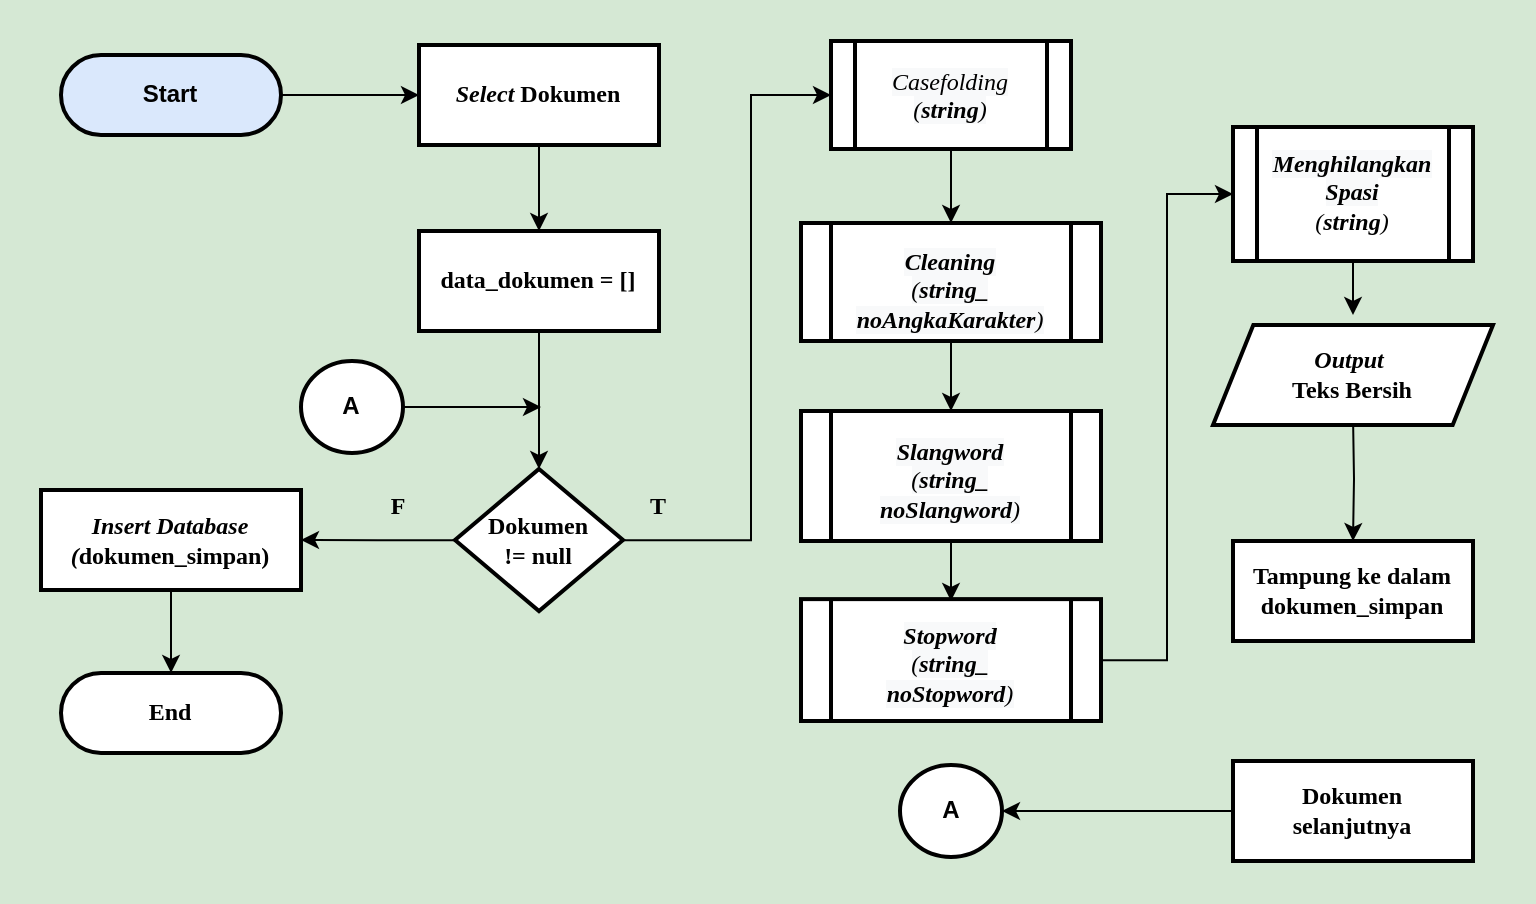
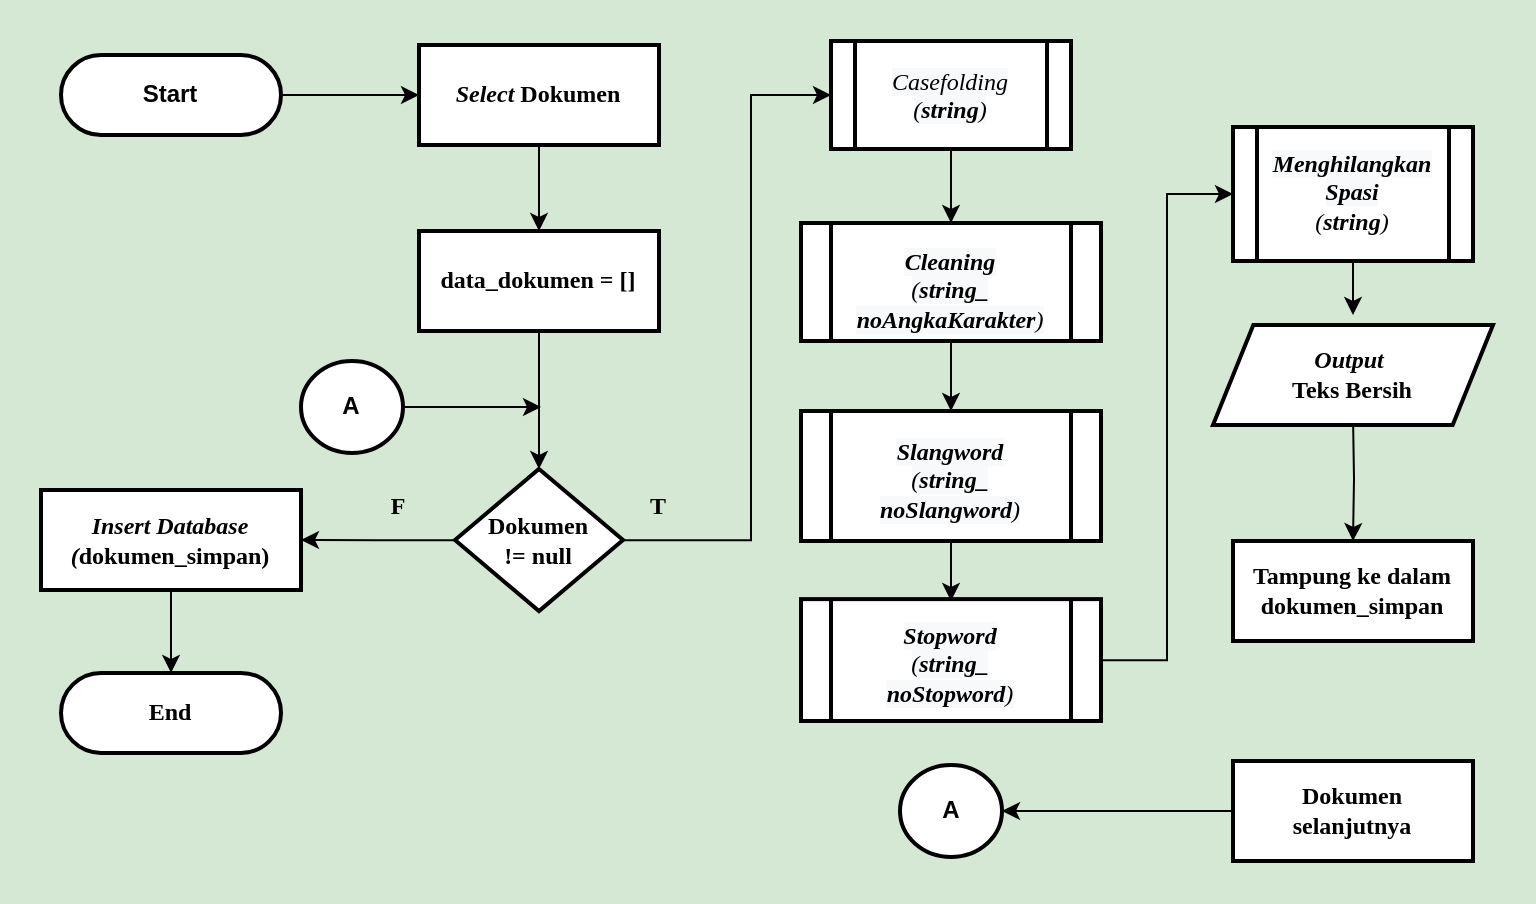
  <mxCell id="0" />
  <mxCell id="1" parent="0" />
  <mxCell id="2" style="edgeStyle=orthogonalEdgeStyle;rounded=0;orthogonalLoop=1;jettySize=auto;html=1;entryX=0.5;entryY=0;entryDx=0;entryDy=0;" parent="1" source="3" edge="1"><mxGeometry relative="1" as="geometry"><mxPoint x="676" y="157" as="targetPoint" /></mxGeometry></mxCell>
  <mxCell id="3" value="" style="verticalLabelPosition=bottom;verticalAlign=top;html=1;shape=process;whiteSpace=wrap;rounded=1;size=0.1;arcSize=0;strokeWidth=2;" parent="1" vertex="1"><mxGeometry x="616" y="63" width="120" height="67" as="geometry" /></mxCell>
  <mxCell id="4" style="edgeStyle=orthogonalEdgeStyle;rounded=0;orthogonalLoop=1;jettySize=auto;html=1;entryX=0;entryY=0.5;entryDx=0;entryDy=0;" parent="1" source="5" target="3" edge="1"><mxGeometry relative="1" as="geometry"><mxPoint x="575" y="56" as="targetPoint" /></mxGeometry></mxCell>
  <mxCell id="5" value="" style="verticalLabelPosition=bottom;verticalAlign=top;html=1;shape=process;whiteSpace=wrap;rounded=1;size=0.1;arcSize=0;strokeWidth=2;" parent="1" vertex="1"><mxGeometry x="400" y="299.06" width="150" height="60.94" as="geometry" /></mxCell>
  <mxCell id="6" style="edgeStyle=orthogonalEdgeStyle;rounded=0;orthogonalLoop=1;jettySize=auto;html=1;" parent="1" source="7" edge="1"><mxGeometry relative="1" as="geometry"><mxPoint x="475" y="300" as="targetPoint" /></mxGeometry></mxCell>
  <mxCell id="7" value="" style="verticalLabelPosition=bottom;verticalAlign=top;html=1;shape=process;whiteSpace=wrap;rounded=1;size=0.1;arcSize=0;strokeWidth=2;" parent="1" vertex="1"><mxGeometry x="400" y="205" width="150" height="65" as="geometry" /></mxCell>
  <mxCell id="8" style="edgeStyle=orthogonalEdgeStyle;rounded=0;orthogonalLoop=1;jettySize=auto;html=1;entryX=0.5;entryY=0;entryDx=0;entryDy=0;" parent="1" source="9" target="7" edge="1"><mxGeometry relative="1" as="geometry" /></mxCell>
  <mxCell id="9" value="" style="verticalLabelPosition=bottom;verticalAlign=top;html=1;shape=process;whiteSpace=wrap;rounded=1;size=0.1;arcSize=0;strokeWidth=2;" parent="1" vertex="1"><mxGeometry x="400" y="111" width="150" height="59" as="geometry" /></mxCell>
  <mxCell id="10" style="edgeStyle=orthogonalEdgeStyle;rounded=0;orthogonalLoop=1;jettySize=auto;html=1;entryX=0.5;entryY=0;entryDx=0;entryDy=0;" parent="1" source="11" target="9" edge="1"><mxGeometry relative="1" as="geometry" /></mxCell>
  <mxCell id="11" value="" style="verticalLabelPosition=bottom;verticalAlign=top;html=1;shape=process;whiteSpace=wrap;rounded=1;size=0.1;arcSize=0;strokeWidth=2;" parent="1" vertex="1"><mxGeometry x="415" y="20" width="120" height="54" as="geometry" /></mxCell>
  <mxCell id="12" style="edgeStyle=orthogonalEdgeStyle;rounded=0;orthogonalLoop=1;jettySize=auto;html=1;entryX=0.5;entryY=0;entryDx=0;entryDy=0;entryPerimeter=0;fontSize=12;" parent="1" edge="1"><mxGeometry relative="1" as="geometry"><mxPoint x="75" y="376" as="sourcePoint" /><Array as="points"><mxPoint x="75" y="416" /><mxPoint x="175" y="416" /><mxPoint x="175" y="76" /><mxPoint x="275" y="76" /></Array></mxGeometry></mxCell>
  <mxCell id="13" value="&lt;b&gt;&lt;font face=&quot;Times New Roman&quot;&gt;End&lt;/font&gt;&lt;/b&gt;" style="rounded=1;whiteSpace=wrap;html=1;absoluteArcSize=1;arcSize=140;strokeWidth=2;fontSize=12;" parent="1" vertex="1"><mxGeometry x="30" y="335.94" width="110" height="40" as="geometry" /></mxCell>
  <mxCell id="14" style="edgeStyle=orthogonalEdgeStyle;rounded=0;orthogonalLoop=1;jettySize=auto;html=1;" parent="1" source="15" target="17" edge="1"><mxGeometry relative="1" as="geometry" /></mxCell>
- <mxCell id="15" value="&lt;b style=&quot;font-size: 12px&quot;&gt;Start&lt;/b&gt;" style="rounded=1;whiteSpace=wrap;html=1;absoluteArcSize=1;arcSize=140;strokeWidth=2;fontSize=12;fillColor=#dae8fc;" parent="1" vertex="1"><mxGeometry x="30" y="27" width="110" height="40" as="geometry" /></mxCell>
+ <mxCell id="15" value="&lt;b style=&quot;font-size: 12px&quot;&gt;Start&lt;/b&gt;" style="rounded=1;whiteSpace=wrap;html=1;absoluteArcSize=1;arcSize=140;strokeWidth=2;fontSize=12;" parent="1" vertex="1"><mxGeometry x="30" y="27" width="110" height="40" as="geometry" /></mxCell>
  <mxCell id="16" style="edgeStyle=orthogonalEdgeStyle;rounded=0;orthogonalLoop=1;jettySize=auto;html=1;entryX=0.5;entryY=0;entryDx=0;entryDy=0;" parent="1" source="17" target="19" edge="1"><mxGeometry relative="1" as="geometry"><mxPoint x="269" y="117" as="targetPoint" /></mxGeometry></mxCell>
  <mxCell id="17" value="&lt;b&gt;&lt;font face=&quot;Times New Roman&quot;&gt;&lt;i&gt;Select &lt;/i&gt;Dokumen&lt;/font&gt;&lt;/b&gt;" style="rounded=1;whiteSpace=wrap;html=1;absoluteArcSize=1;arcSize=0;strokeWidth=2;fontSize=12;" parent="1" vertex="1"><mxGeometry x="209" y="22" width="120" height="50" as="geometry" /></mxCell>
  <mxCell id="18" style="edgeStyle=orthogonalEdgeStyle;rounded=0;orthogonalLoop=1;jettySize=auto;html=1;entryX=0.5;entryY=0;entryDx=0;entryDy=0;entryPerimeter=0;" parent="1" source="19" target="22" edge="1"><mxGeometry relative="1" as="geometry" /></mxCell>
  <mxCell id="19" value="&lt;b&gt;&lt;font face=&quot;Times New Roman&quot;&gt;data_dokumen = []&lt;/font&gt;&lt;/b&gt;" style="rounded=1;whiteSpace=wrap;html=1;absoluteArcSize=1;arcSize=0;strokeWidth=2;fontSize=12;" parent="1" vertex="1"><mxGeometry x="209" y="115" width="120" height="50" as="geometry" /></mxCell>
  <mxCell id="20" style="edgeStyle=orthogonalEdgeStyle;rounded=0;orthogonalLoop=1;jettySize=auto;html=1;entryX=0;entryY=0.5;entryDx=0;entryDy=0;" parent="1" source="22" edge="1"><mxGeometry relative="1" as="geometry"><mxPoint x="415" y="47" as="targetPoint" /><Array as="points"><mxPoint x="375" y="270" /><mxPoint x="375" y="47" /></Array></mxGeometry></mxCell>
  <mxCell id="21" style="edgeStyle=orthogonalEdgeStyle;rounded=0;orthogonalLoop=1;jettySize=auto;html=1;entryX=1;entryY=0.5;entryDx=0;entryDy=0;" parent="1" source="22" target="24" edge="1"><mxGeometry relative="1" as="geometry" /></mxCell>
  <mxCell id="22" value="&lt;font face=&quot;Times New Roman&quot;&gt;Dokumen&lt;br&gt;!= null&lt;/font&gt;" style="strokeWidth=2;html=1;shape=mxgraph.flowchart.decision;whiteSpace=wrap;rounded=1;fontStyle=1" parent="1" vertex="1"><mxGeometry x="227" y="233.97" width="84" height="71.06" as="geometry" /></mxCell>
  <mxCell id="23" style="edgeStyle=orthogonalEdgeStyle;rounded=0;orthogonalLoop=1;jettySize=auto;html=1;entryX=0.5;entryY=0;entryDx=0;entryDy=0;" parent="1" source="24" target="13" edge="1"><mxGeometry relative="1" as="geometry" /></mxCell>
  <mxCell id="24" value="&lt;b&gt;&lt;font face=&quot;Times New Roman&quot;&gt;&lt;i&gt;Insert Database&lt;br&gt;(&lt;/i&gt;dokumen_simpan)&lt;/font&gt;&lt;br&gt;&lt;/b&gt;" style="rounded=1;whiteSpace=wrap;html=1;absoluteArcSize=1;arcSize=0;strokeWidth=2;fontSize=12;" parent="1" vertex="1"><mxGeometry x="20" y="244.5" width="130" height="50" as="geometry" /></mxCell>
  <mxCell id="25" value="&lt;font face=&quot;Times New Roman&quot;&gt;T&lt;/font&gt;" style="text;html=1;strokeColor=none;fillColor=none;align=center;verticalAlign=middle;whiteSpace=wrap;rounded=0;fontStyle=1" parent="1" vertex="1"><mxGeometry x="309" y="243.06" width="40" height="20" as="geometry" /></mxCell>
  <mxCell id="26" value="&lt;font face=&quot;Times New Roman&quot;&gt;F&lt;/font&gt;" style="text;html=1;strokeColor=none;fillColor=none;align=center;verticalAlign=middle;whiteSpace=wrap;rounded=0;fontStyle=1" parent="1" vertex="1"><mxGeometry x="179" y="243" width="40" height="20" as="geometry" /></mxCell>
  <mxCell id="27" value="&lt;font face=&quot;Times New Roman&quot;&gt;&lt;b&gt;Tampung ke dalam&lt;br&gt;&lt;/b&gt;&lt;b&gt;dokumen_simpan&lt;/b&gt;&lt;/font&gt;&lt;b&gt;&lt;br&gt;&lt;/b&gt;" style="whiteSpace=wrap;html=1;absoluteArcSize=1;arcSize=0;strokeWidth=2;fontSize=12;rounded=0;" parent="1" vertex="1"><mxGeometry x="616" y="270" width="120" height="50" as="geometry" /></mxCell>
  <mxCell id="28" style="edgeStyle=orthogonalEdgeStyle;rounded=0;orthogonalLoop=1;jettySize=auto;html=1;entryX=1;entryY=0.5;entryDx=0;entryDy=0;entryPerimeter=0;" parent="1" source="29" target="39" edge="1"><mxGeometry relative="1" as="geometry" /></mxCell>
  <mxCell id="29" value="&lt;font face=&quot;Times New Roman&quot;&gt;Dokumen&lt;br&gt;selanjutnya&lt;/font&gt;" style="rounded=1;whiteSpace=wrap;html=1;absoluteArcSize=1;arcSize=0;strokeWidth=2;fontSize=12;fontStyle=1" parent="1" vertex="1"><mxGeometry x="616" y="380" width="120" height="50" as="geometry" /></mxCell>
  <mxCell id="30" value="&lt;i style=&quot;text-indent: 0px ; background-color: rgb(248 , 249 , 250)&quot;&gt;&lt;font face=&quot;Times New Roman&quot;&gt;&lt;b style=&quot;color: rgb(0 , 0 , 0) ; font-size: 12px ; font-weight: 400 ; letter-spacing: normal ; text-transform: none ; word-spacing: 0px&quot;&gt;Casefolding&lt;/b&gt;&lt;br&gt;&lt;b style=&quot;color: rgb(0 , 0 , 0) ; font-size: 12px ; font-weight: 400 ; letter-spacing: normal ; text-transform: none ; word-spacing: 0px&quot;&gt;(&lt;/b&gt;&lt;span style=&quot;font-size: 12px&quot;&gt;&lt;b&gt;string&lt;/b&gt;&lt;/span&gt;&lt;b style=&quot;color: rgb(0 , 0 , 0) ; font-size: 12px ; font-weight: 400 ; letter-spacing: normal ; text-transform: none ; word-spacing: 0px&quot;&gt;)&lt;/b&gt;&lt;/font&gt;&lt;/i&gt;" style="text;whiteSpace=wrap;html=1;align=center;" parent="1" vertex="1"><mxGeometry x="430" y="27" width="90" height="40" as="geometry" /></mxCell>
  <mxCell id="31" value="&lt;font face=&quot;Times New Roman&quot;&gt;&lt;b style=&quot;color: rgb(0 , 0 , 0) ; font-size: 12px ; font-style: normal ; letter-spacing: normal ; text-indent: 0px ; text-transform: none ; word-spacing: 0px ; background-color: rgb(248 , 249 , 250)&quot;&gt;&lt;i&gt;Cleaning&lt;br&gt;&lt;/i&gt;&lt;/b&gt;&lt;i style=&quot;text-indent: 0px ; background-color: rgb(248 , 249 , 250)&quot;&gt;&lt;b style=&quot;color: rgb(0 , 0 , 0) ; font-size: 12px ; font-weight: 400 ; letter-spacing: normal ; text-transform: none ; word-spacing: 0px&quot;&gt;(&lt;/b&gt;&lt;span style=&quot;font-size: 12px&quot;&gt;&lt;b&gt;string_&lt;br&gt;noAngkaKarakter&lt;/b&gt;&lt;/span&gt;&lt;b style=&quot;color: rgb(0 , 0 , 0) ; font-size: 12px ; font-weight: 400 ; letter-spacing: normal ; text-transform: none ; word-spacing: 0px&quot;&gt;)&lt;/b&gt;&lt;/i&gt;&lt;/font&gt;" style="text;whiteSpace=wrap;html=1;align=center;" parent="1" vertex="1"><mxGeometry x="430" y="117" width="90" height="53" as="geometry" /></mxCell>
  <mxCell id="32" value="&lt;font face=&quot;Times New Roman&quot;&gt;&lt;b style=&quot;color: rgb(0 , 0 , 0) ; font-size: 12px ; font-style: normal ; letter-spacing: normal ; text-indent: 0px ; text-transform: none ; word-spacing: 0px ; background-color: rgb(248 , 249 , 250)&quot;&gt;&lt;i&gt;Slangword&lt;br&gt;&lt;/i&gt;&lt;/b&gt;&lt;i style=&quot;text-indent: 0px ; background-color: rgb(248 , 249 , 250)&quot;&gt;&lt;b style=&quot;color: rgb(0 , 0 , 0) ; font-size: 12px ; font-weight: 400 ; letter-spacing: normal ; text-transform: none ; word-spacing: 0px&quot;&gt;(&lt;/b&gt;&lt;span style=&quot;font-size: 12px&quot;&gt;&lt;b&gt;string_&lt;br&gt;noSlangword&lt;/b&gt;&lt;/span&gt;&lt;b style=&quot;color: rgb(0 , 0 , 0) ; font-size: 12px ; font-weight: 400 ; letter-spacing: normal ; text-transform: none ; word-spacing: 0px&quot;&gt;)&lt;/b&gt;&lt;/i&gt;&lt;/font&gt;" style="text;whiteSpace=wrap;html=1;align=center;" parent="1" vertex="1"><mxGeometry x="430" y="212" width="90" height="40" as="geometry" /></mxCell>
  <mxCell id="33" value="&lt;font face=&quot;Times New Roman&quot;&gt;&lt;b style=&quot;color: rgb(0 , 0 , 0) ; font-size: 12px ; font-style: normal ; letter-spacing: normal ; text-indent: 0px ; text-transform: none ; word-spacing: 0px ; background-color: rgb(248 , 249 , 250)&quot;&gt;&lt;i&gt;Menghilangkan&lt;br&gt;Spasi&lt;br&gt;&lt;/i&gt;&lt;/b&gt;&lt;i&gt;(&lt;b&gt;string&lt;/b&gt;)&lt;/i&gt;&lt;/font&gt;" style="text;whiteSpace=wrap;html=1;align=center;" parent="1" vertex="1"><mxGeometry x="631" y="68" width="90" height="40" as="geometry" /></mxCell>
  <mxCell id="34" value="&lt;font face=&quot;Times New Roman&quot;&gt;&lt;b style=&quot;color: rgb(0 , 0 , 0) ; font-size: 12px ; font-style: normal ; letter-spacing: normal ; text-indent: 0px ; text-transform: none ; word-spacing: 0px ; background-color: rgb(248 , 249 , 250)&quot;&gt;&lt;i&gt;Stopword&lt;br&gt;&lt;/i&gt;&lt;/b&gt;&lt;i style=&quot;text-indent: 0px ; background-color: rgb(248 , 249 , 250)&quot;&gt;&lt;b style=&quot;color: rgb(0 , 0 , 0) ; font-size: 12px ; font-weight: 400 ; letter-spacing: normal ; text-transform: none ; word-spacing: 0px&quot;&gt;(&lt;/b&gt;&lt;span style=&quot;font-size: 12px&quot;&gt;&lt;b&gt;string_&lt;br&gt;noStopword&lt;/b&gt;&lt;/span&gt;&lt;b style=&quot;color: rgb(0 , 0 , 0) ; font-size: 12px ; font-weight: 400 ; letter-spacing: normal ; text-transform: none ; word-spacing: 0px&quot;&gt;)&lt;/b&gt;&lt;/i&gt;&lt;/font&gt;" style="text;whiteSpace=wrap;html=1;align=center;" parent="1" vertex="1"><mxGeometry x="430" y="304.06" width="90" height="40" as="geometry" /></mxCell>
  <mxCell id="35" style="edgeStyle=orthogonalEdgeStyle;rounded=0;orthogonalLoop=1;jettySize=auto;html=1;entryX=0.5;entryY=0;entryDx=0;entryDy=0;" parent="1" target="27" edge="1"><mxGeometry relative="1" as="geometry"><mxPoint x="676" y="207" as="sourcePoint" /></mxGeometry></mxCell>
  <mxCell id="36" value="&lt;font face=&quot;Times New Roman&quot;&gt;&lt;i&gt;Output&amp;nbsp; &lt;/i&gt;&lt;br&gt;Teks Bersih&lt;/font&gt;" style="shape=parallelogram;html=1;strokeWidth=2;perimeter=parallelogramPerimeter;whiteSpace=wrap;rounded=1;arcSize=0;size=0.144;fontSize=12;fontStyle=1" parent="1" vertex="1"><mxGeometry x="606" y="162" width="140" height="50" as="geometry" /></mxCell>
  <mxCell id="37" style="edgeStyle=orthogonalEdgeStyle;rounded=0;orthogonalLoop=1;jettySize=auto;html=1;" parent="1" source="38" edge="1"><mxGeometry relative="1" as="geometry"><mxPoint x="270" y="203" as="targetPoint" /></mxGeometry></mxCell>
  <mxCell id="38" value="&lt;b&gt;A&lt;/b&gt;" style="strokeWidth=2;html=1;shape=mxgraph.flowchart.start_2;whiteSpace=wrap;" parent="1" vertex="1"><mxGeometry x="150" y="180" width="51" height="45.94" as="geometry" /></mxCell>
  <mxCell id="39" value="&lt;b&gt;A&lt;/b&gt;" style="strokeWidth=2;html=1;shape=mxgraph.flowchart.start_2;whiteSpace=wrap;" parent="1" vertex="1"><mxGeometry x="449.5" y="382.03" width="51" height="45.94" as="geometry" /></mxCell>
